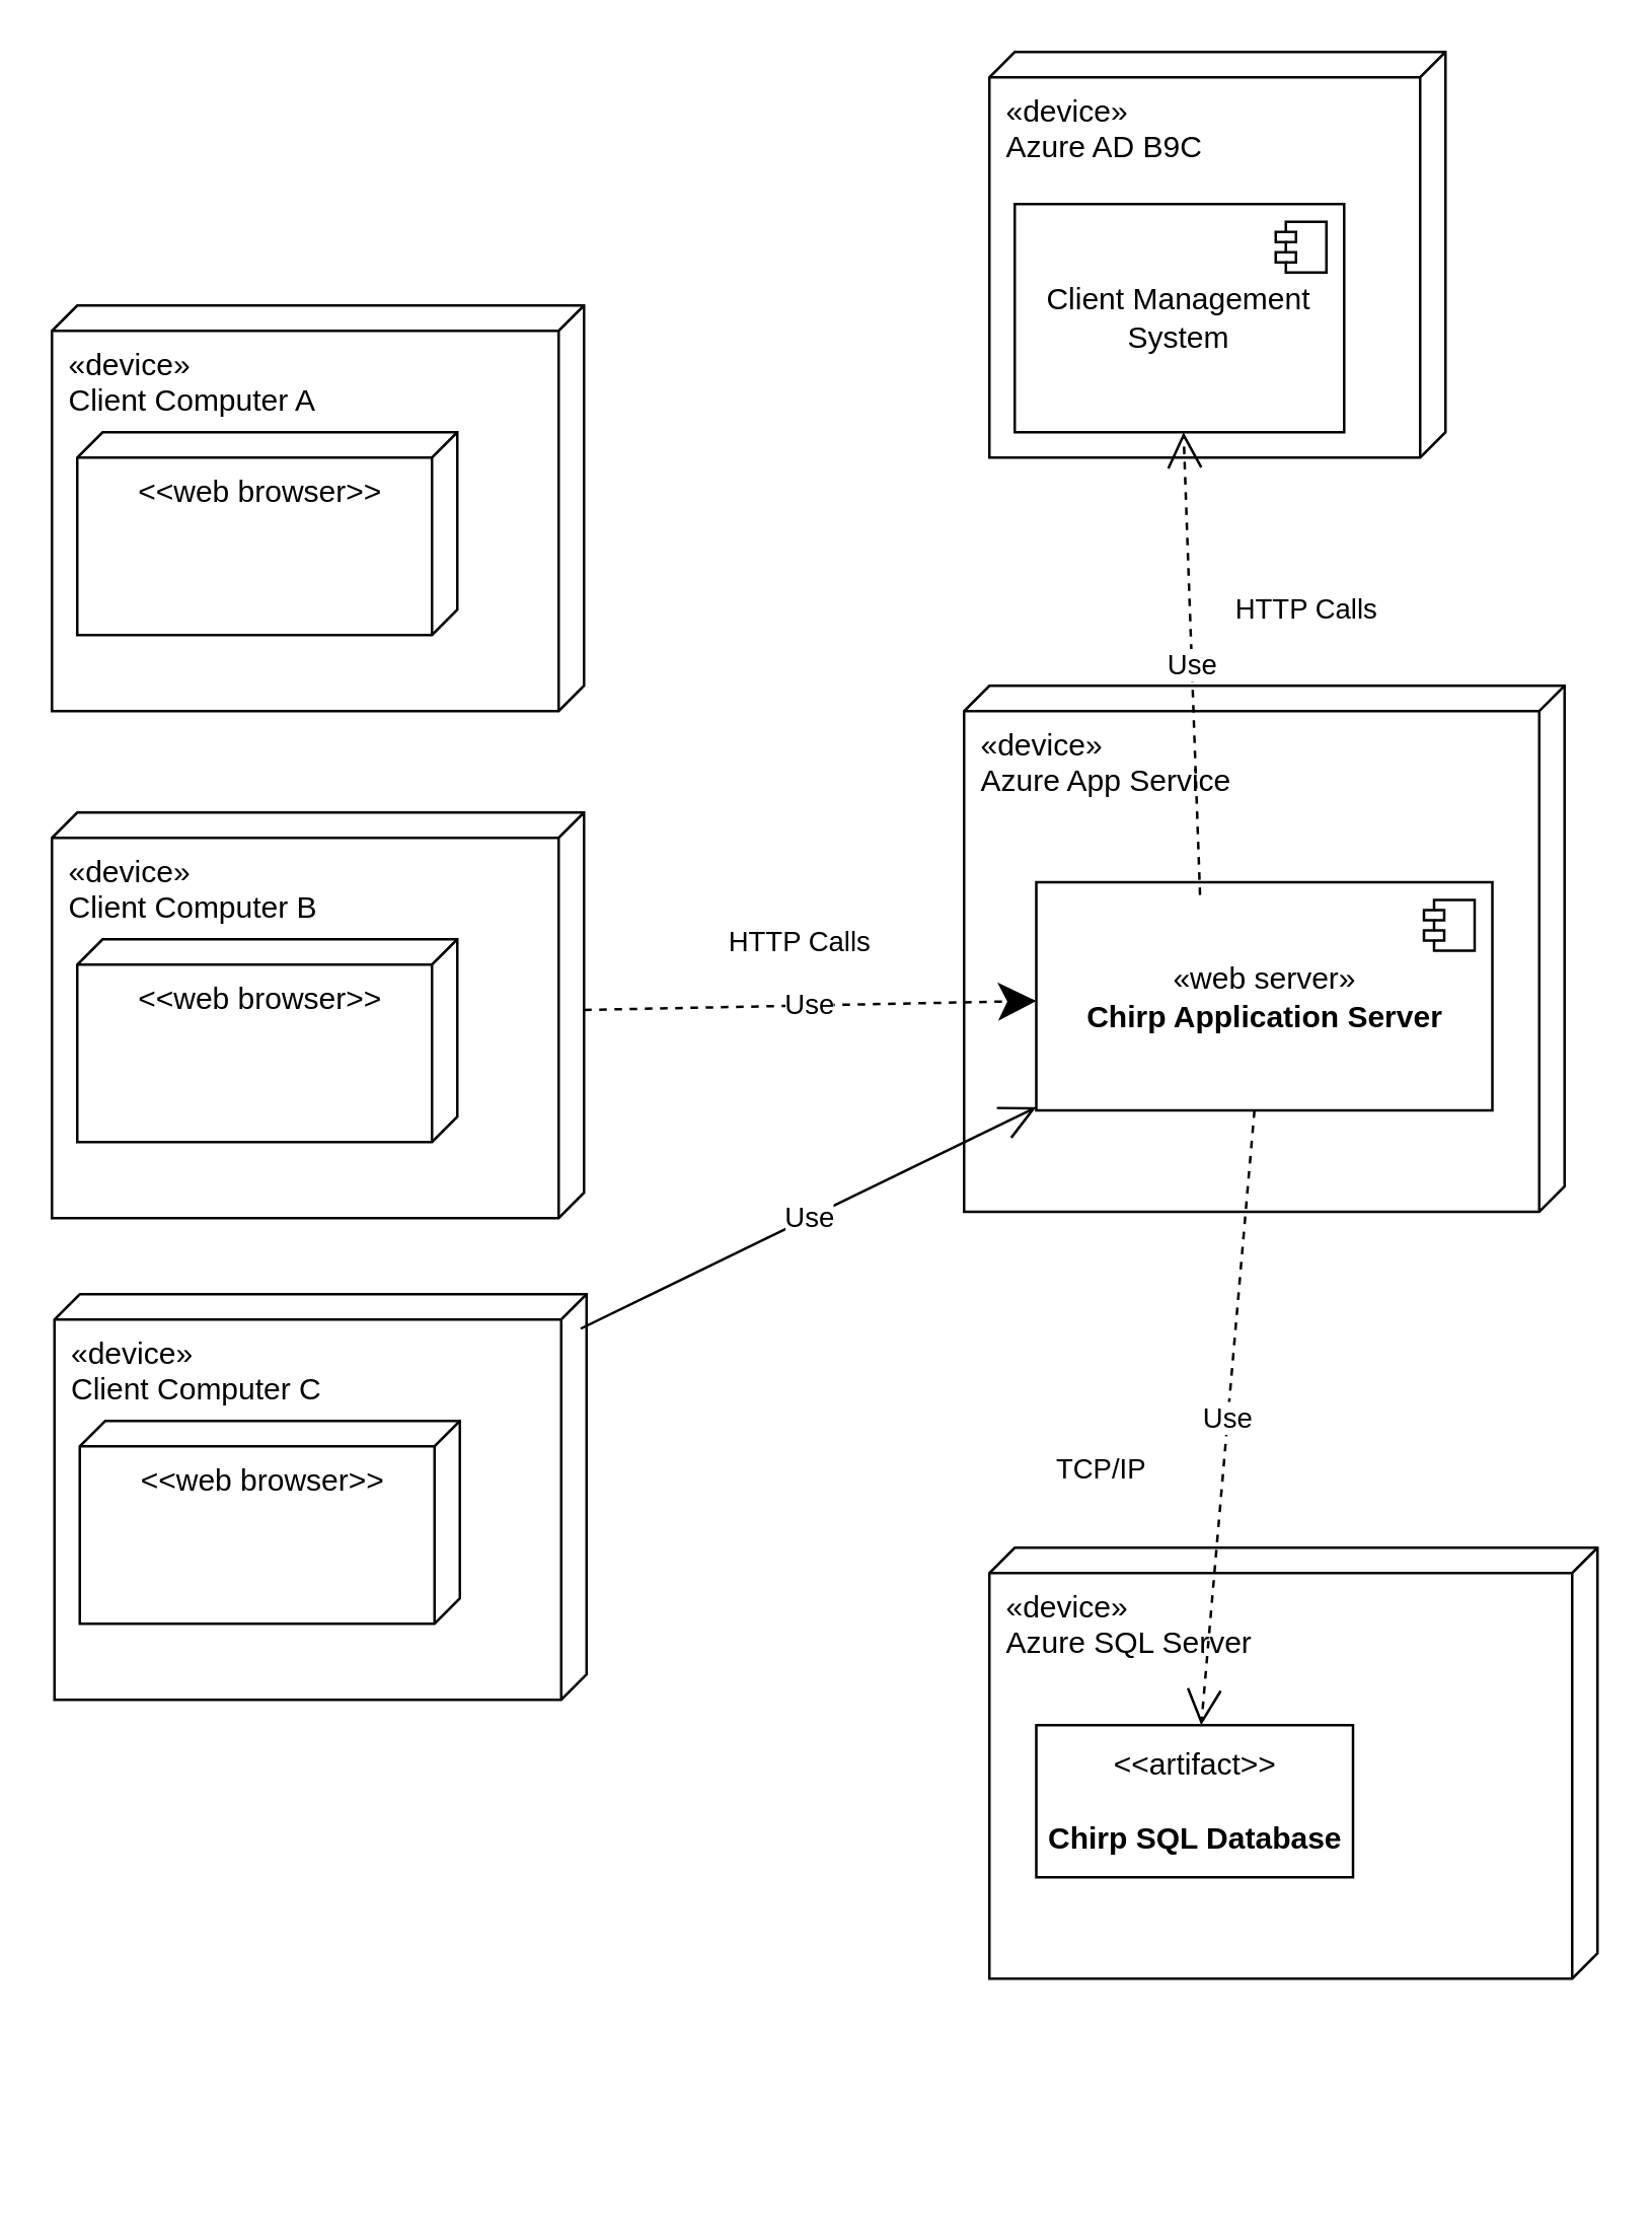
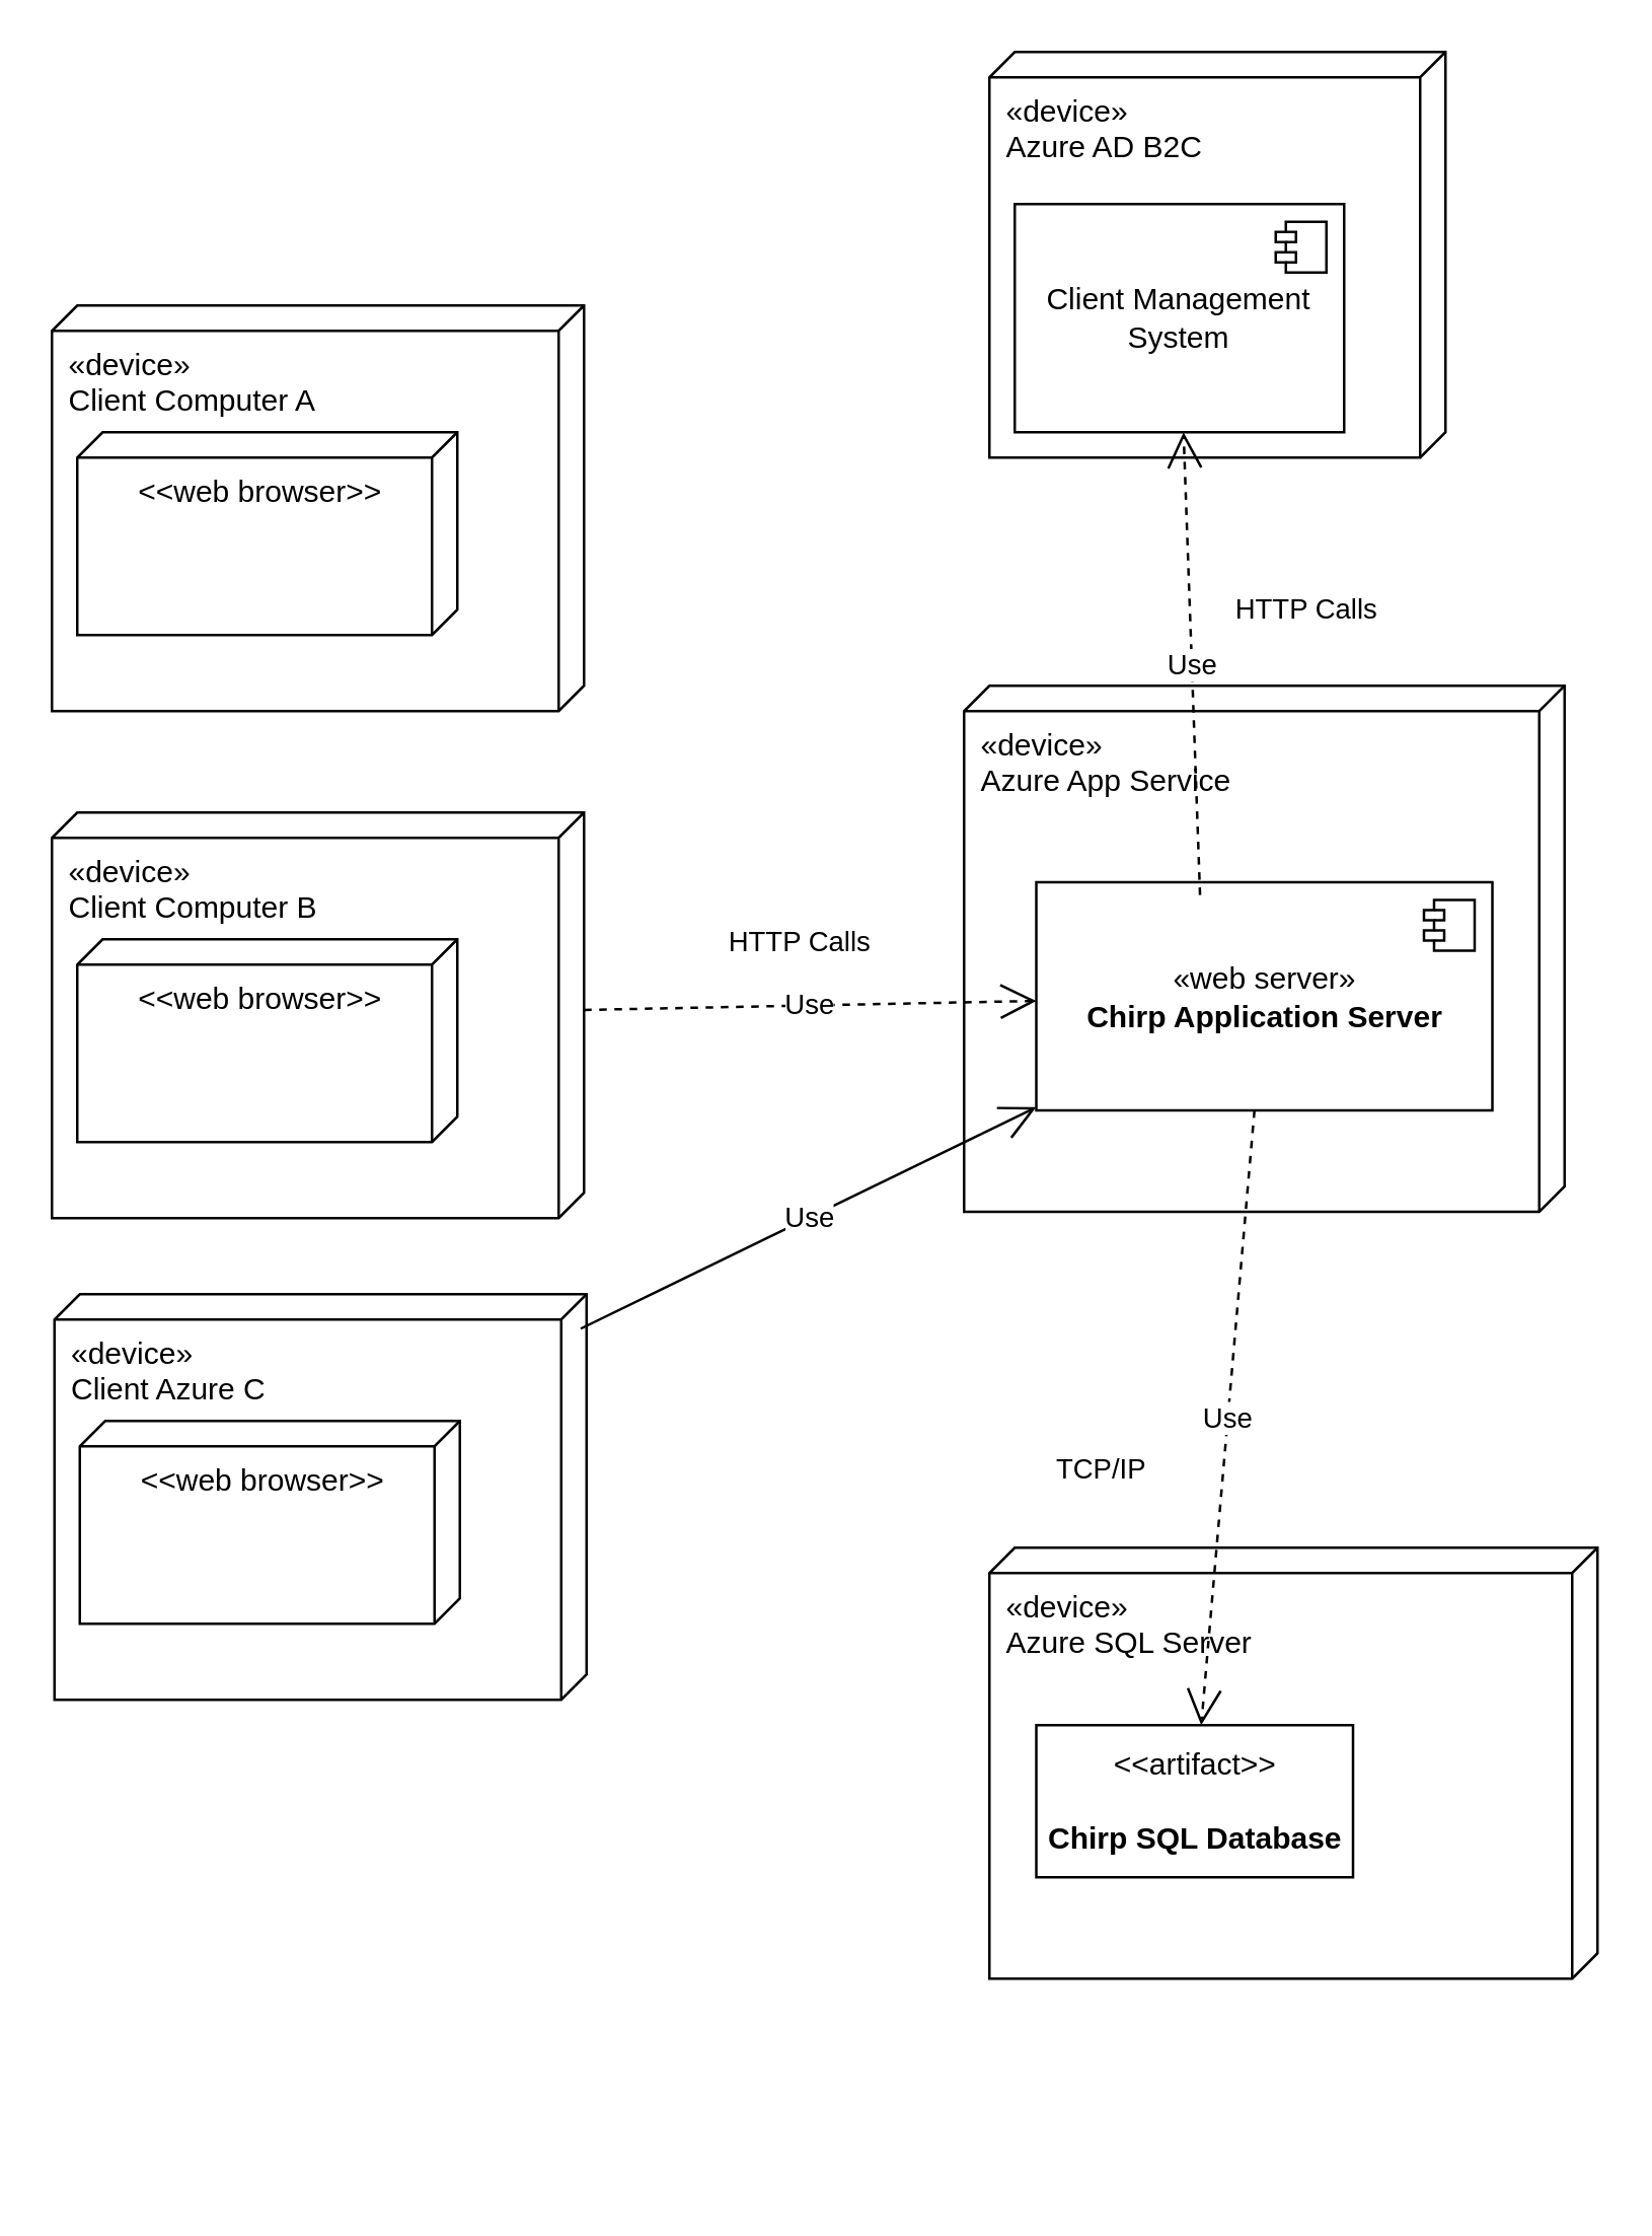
  <mxCell id="0" />
  <mxCell id="1" parent="0" />
  <mxCell id="2" value="«device»&lt;br&gt;Client Computer A" style="verticalAlign=top;align=left;shape=cube;size=10;direction=south;fontStyle=0;html=1;boundedLbl=1;spacingLeft=5;whiteSpace=wrap;" vertex="1" parent="1"><mxGeometry x="20" y="120" width="210" height="160" as="geometry" /></mxCell>
  <mxCell id="3" value="&amp;lt;&amp;lt;web browser&amp;gt;&amp;gt;" style="verticalAlign=top;align=center;shape=cube;size=10;direction=south;html=1;boundedLbl=1;spacingLeft=5;whiteSpace=wrap;" vertex="1" parent="2"><mxGeometry width="150" height="80" relative="1" as="geometry"><mxPoint x="10" y="50" as="offset" /></mxGeometry></mxCell>
  <mxCell id="4" value="" style="group" vertex="1" connectable="0" parent="1"><mxGeometry x="380" y="270" width="237" height="207.5" as="geometry" /></mxCell>
  <mxCell id="5" value="«device»&lt;br&gt;Azure App Service" style="verticalAlign=top;align=left;shape=cube;size=10;direction=south;fontStyle=0;html=1;boundedLbl=1;spacingLeft=5;whiteSpace=wrap;" vertex="1" parent="4"><mxGeometry width="237" height="207.5" as="geometry" /></mxCell>
  <mxCell id="6" value="«web server»&lt;br&gt;&lt;b&gt;Chirp Application Server&lt;/b&gt;" style="html=1;dropTarget=0;whiteSpace=wrap;" vertex="1" parent="4"><mxGeometry x="28.5" y="77.5" width="180" height="90" as="geometry" /></mxCell>
  <mxCell id="7" value="" style="shape=module;jettyWidth=8;jettyHeight=4;" vertex="1" parent="6"><mxGeometry x="1" width="20" height="20" relative="1" as="geometry"><mxPoint x="-27" y="7" as="offset" /></mxGeometry></mxCell>
  <mxCell id="8" value="" style="group" vertex="1" connectable="0" parent="1"><mxGeometry x="390" y="20" width="180" height="160" as="geometry" /></mxCell>
- <mxCell id="9" value="«device»&lt;br&gt;Azure AD B9C" style="verticalAlign=top;align=left;shape=cube;size=10;direction=south;fontStyle=0;html=1;boundedLbl=1;spacingLeft=5;whiteSpace=wrap;" vertex="1" parent="8"><mxGeometry width="180" height="160" as="geometry" /></mxCell>
+ <mxCell id="9" value="«device»&lt;br&gt;Azure AD B2C" style="verticalAlign=top;align=left;shape=cube;size=10;direction=south;fontStyle=0;html=1;boundedLbl=1;spacingLeft=5;whiteSpace=wrap;" vertex="1" parent="8"><mxGeometry width="180" height="160" as="geometry" /></mxCell>
  <mxCell id="10" value="Client Management System" style="html=1;dropTarget=0;whiteSpace=wrap;" vertex="1" parent="8"><mxGeometry x="10" y="60" width="130" height="90" as="geometry" /></mxCell>
  <mxCell id="11" value="" style="shape=module;jettyWidth=8;jettyHeight=4;" vertex="1" parent="10"><mxGeometry x="1" width="20" height="20" relative="1" as="geometry"><mxPoint x="-27" y="7" as="offset" /></mxGeometry></mxCell>
  <mxCell id="12" value="" style="group" vertex="1" connectable="0" parent="1"><mxGeometry x="390" y="610" width="240" height="250" as="geometry" /></mxCell>
  <mxCell id="13" value="«device»&lt;br&gt;Azure SQL Server&lt;br&gt;" style="verticalAlign=top;align=left;shape=cube;size=10;direction=south;fontStyle=0;html=1;boundedLbl=1;spacingLeft=5;whiteSpace=wrap;container=0;" vertex="1" parent="12"><mxGeometry width="240" height="170" as="geometry" /></mxCell>
  <mxCell id="14" value="&amp;lt;&amp;lt;artifact&amp;gt;&amp;gt;&lt;br&gt;&lt;br&gt;&lt;b&gt;Chirp SQL Database&lt;/b&gt;" style="html=1;align=center;verticalAlign=middle;dashed=0;whiteSpace=wrap;container=0;" vertex="1" parent="12"><mxGeometry x="18.5" y="70" width="125" height="60" as="geometry" /></mxCell>
  <mxCell id="15" value="«device»&lt;br&gt;Client Computer B" style="verticalAlign=top;align=left;shape=cube;size=10;direction=south;fontStyle=0;html=1;boundedLbl=1;spacingLeft=5;whiteSpace=wrap;" vertex="1" parent="1"><mxGeometry x="20" y="320" width="210" height="160" as="geometry" /></mxCell>
  <mxCell id="16" value="&amp;lt;&amp;lt;web browser&amp;gt;&amp;gt;" style="verticalAlign=top;align=center;shape=cube;size=10;direction=south;html=1;boundedLbl=1;spacingLeft=5;whiteSpace=wrap;" vertex="1" parent="15"><mxGeometry width="150" height="80" relative="1" as="geometry"><mxPoint x="10" y="50" as="offset" /></mxGeometry></mxCell>
- <mxCell id="17" value="«device»&lt;br&gt;Client Computer C" style="verticalAlign=top;align=left;shape=cube;size=10;direction=south;fontStyle=0;html=1;boundedLbl=1;spacingLeft=5;whiteSpace=wrap;" vertex="1" parent="1"><mxGeometry x="21" y="510" width="210" height="160" as="geometry" /></mxCell>
+ <mxCell id="17" value="«device»&lt;br&gt;Client Azure C" style="verticalAlign=top;align=left;shape=cube;size=10;direction=south;fontStyle=0;html=1;boundedLbl=1;spacingLeft=5;whiteSpace=wrap;" vertex="1" parent="1"><mxGeometry x="21" y="510" width="210" height="160" as="geometry" /></mxCell>
  <mxCell id="18" value="&amp;lt;&amp;lt;web browser&amp;gt;&amp;gt;" style="verticalAlign=top;align=center;shape=cube;size=10;direction=south;html=1;boundedLbl=1;spacingLeft=5;whiteSpace=wrap;" vertex="1" parent="17"><mxGeometry width="150" height="80" relative="1" as="geometry"><mxPoint x="10" y="50" as="offset" /></mxGeometry></mxCell>
  <mxCell id="19" value="Use" style="endArrow=open;endSize=12;dashed=0;html=1;rounded=0;exitX=0.085;exitY=0.011;exitDx=0;exitDy=0;exitPerimeter=0;" edge="1" parent="1" source="17" target="6"><mxGeometry width="160" relative="1" as="geometry"><mxPoint x="280" y="520" as="sourcePoint" /><mxPoint x="440" y="520" as="targetPoint" /></mxGeometry></mxCell>
- <mxCell id="20" value="Use" style="endArrow=classic;endSize=12;dashed=1;html=1;rounded=0;" edge="1" parent="1" source="15" target="6"><mxGeometry width="160" relative="1" as="geometry"><mxPoint x="290" y="550" as="sourcePoint" /><mxPoint x="450" y="550" as="targetPoint" /></mxGeometry></mxCell>
+ <mxCell id="20" value="Use" style="endArrow=open;endSize=12;dashed=1;html=1;rounded=0;" edge="1" parent="1" source="15" target="6"><mxGeometry width="160" relative="1" as="geometry"><mxPoint x="290" y="550" as="sourcePoint" /><mxPoint x="450" y="550" as="targetPoint" /></mxGeometry></mxCell>
  <mxCell id="21" value="HTTP Calls" style="edgeLabel;html=1;align=center;verticalAlign=middle;resizable=0;points=[];" vertex="1" connectable="0" parent="20"><mxGeometry x="0.413" y="2" relative="1" as="geometry"><mxPoint x="-41" y="-23" as="offset" /></mxGeometry></mxCell>
  <mxCell id="22" value="Use" style="endArrow=open;endSize=12;dashed=1;html=1;rounded=0;exitX=0.359;exitY=0.056;exitDx=0;exitDy=0;exitPerimeter=0;" edge="1" parent="1" source="6" target="10"><mxGeometry width="160" relative="1" as="geometry"><mxPoint x="290" y="185" as="sourcePoint" /><mxPoint x="450" y="185" as="targetPoint" /></mxGeometry></mxCell>
  <mxCell id="23" value="HTTP Calls" style="edgeLabel;html=1;align=center;verticalAlign=middle;resizable=0;points=[];" vertex="1" connectable="0" parent="22"><mxGeometry x="0.413" y="2" relative="1" as="geometry"><mxPoint x="48" y="16" as="offset" /></mxGeometry></mxCell>
  <mxCell id="24" value="Use" style="endArrow=open;endSize=12;dashed=1;html=1;rounded=0;" edge="1" parent="1" source="6" target="14"><mxGeometry width="160" relative="1" as="geometry"><mxPoint x="423" y="584" as="sourcePoint" /><mxPoint x="574" y="500" as="targetPoint" /></mxGeometry></mxCell>
  <mxCell id="25" value="TCP/IP" style="edgeLabel;html=1;align=center;verticalAlign=middle;resizable=0;points=[];" vertex="1" connectable="0" parent="24"><mxGeometry x="0.413" y="2" relative="1" as="geometry"><mxPoint x="-48" y="-31" as="offset" /></mxGeometry></mxCell>
